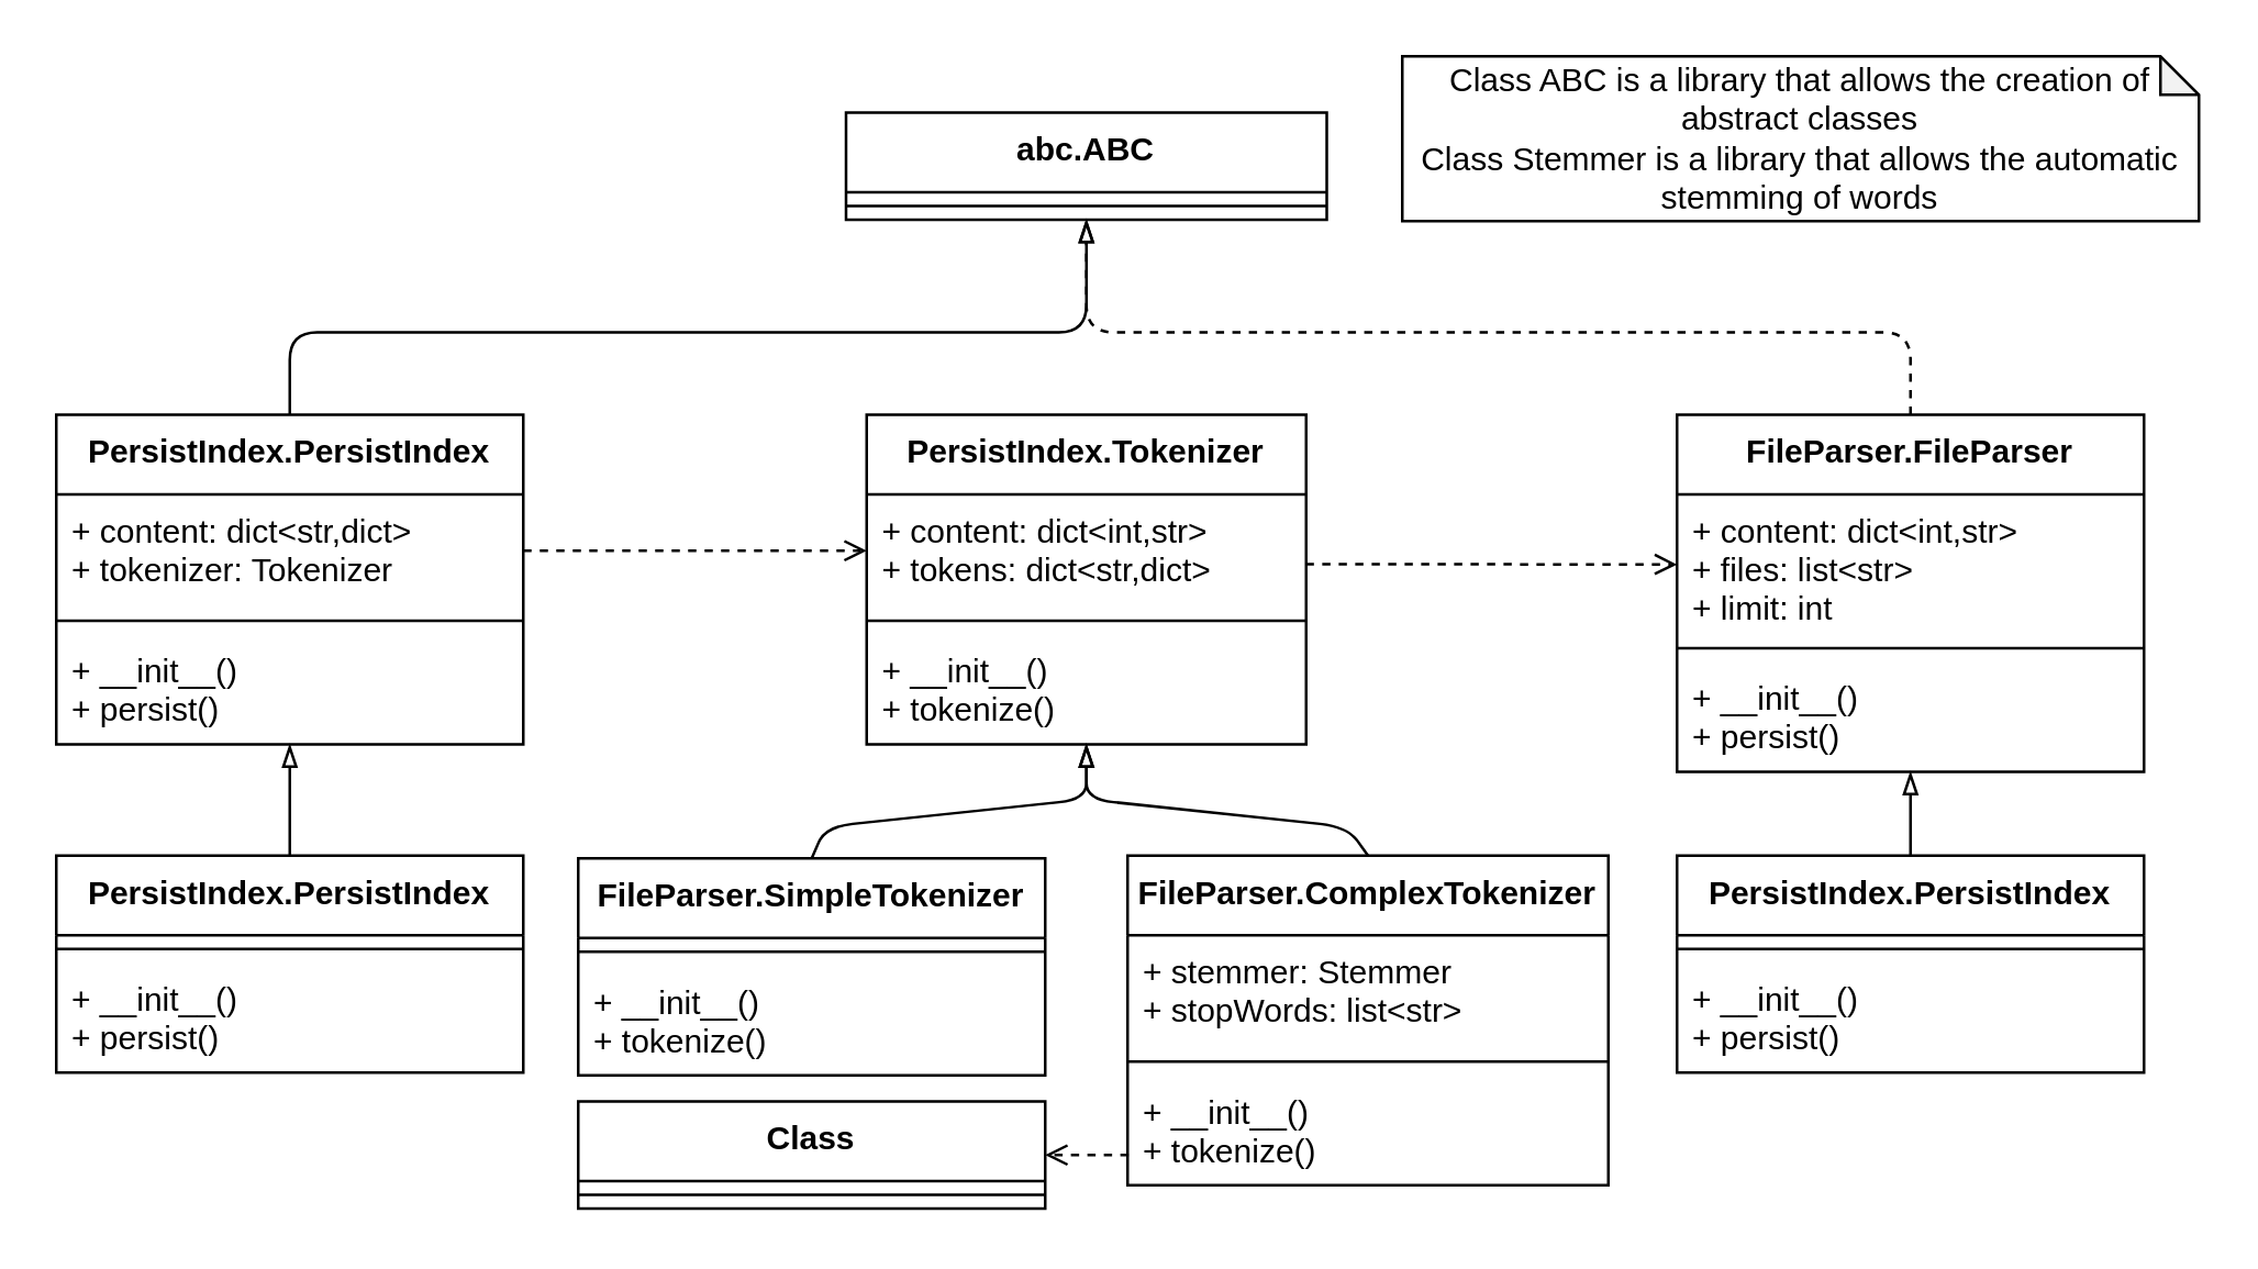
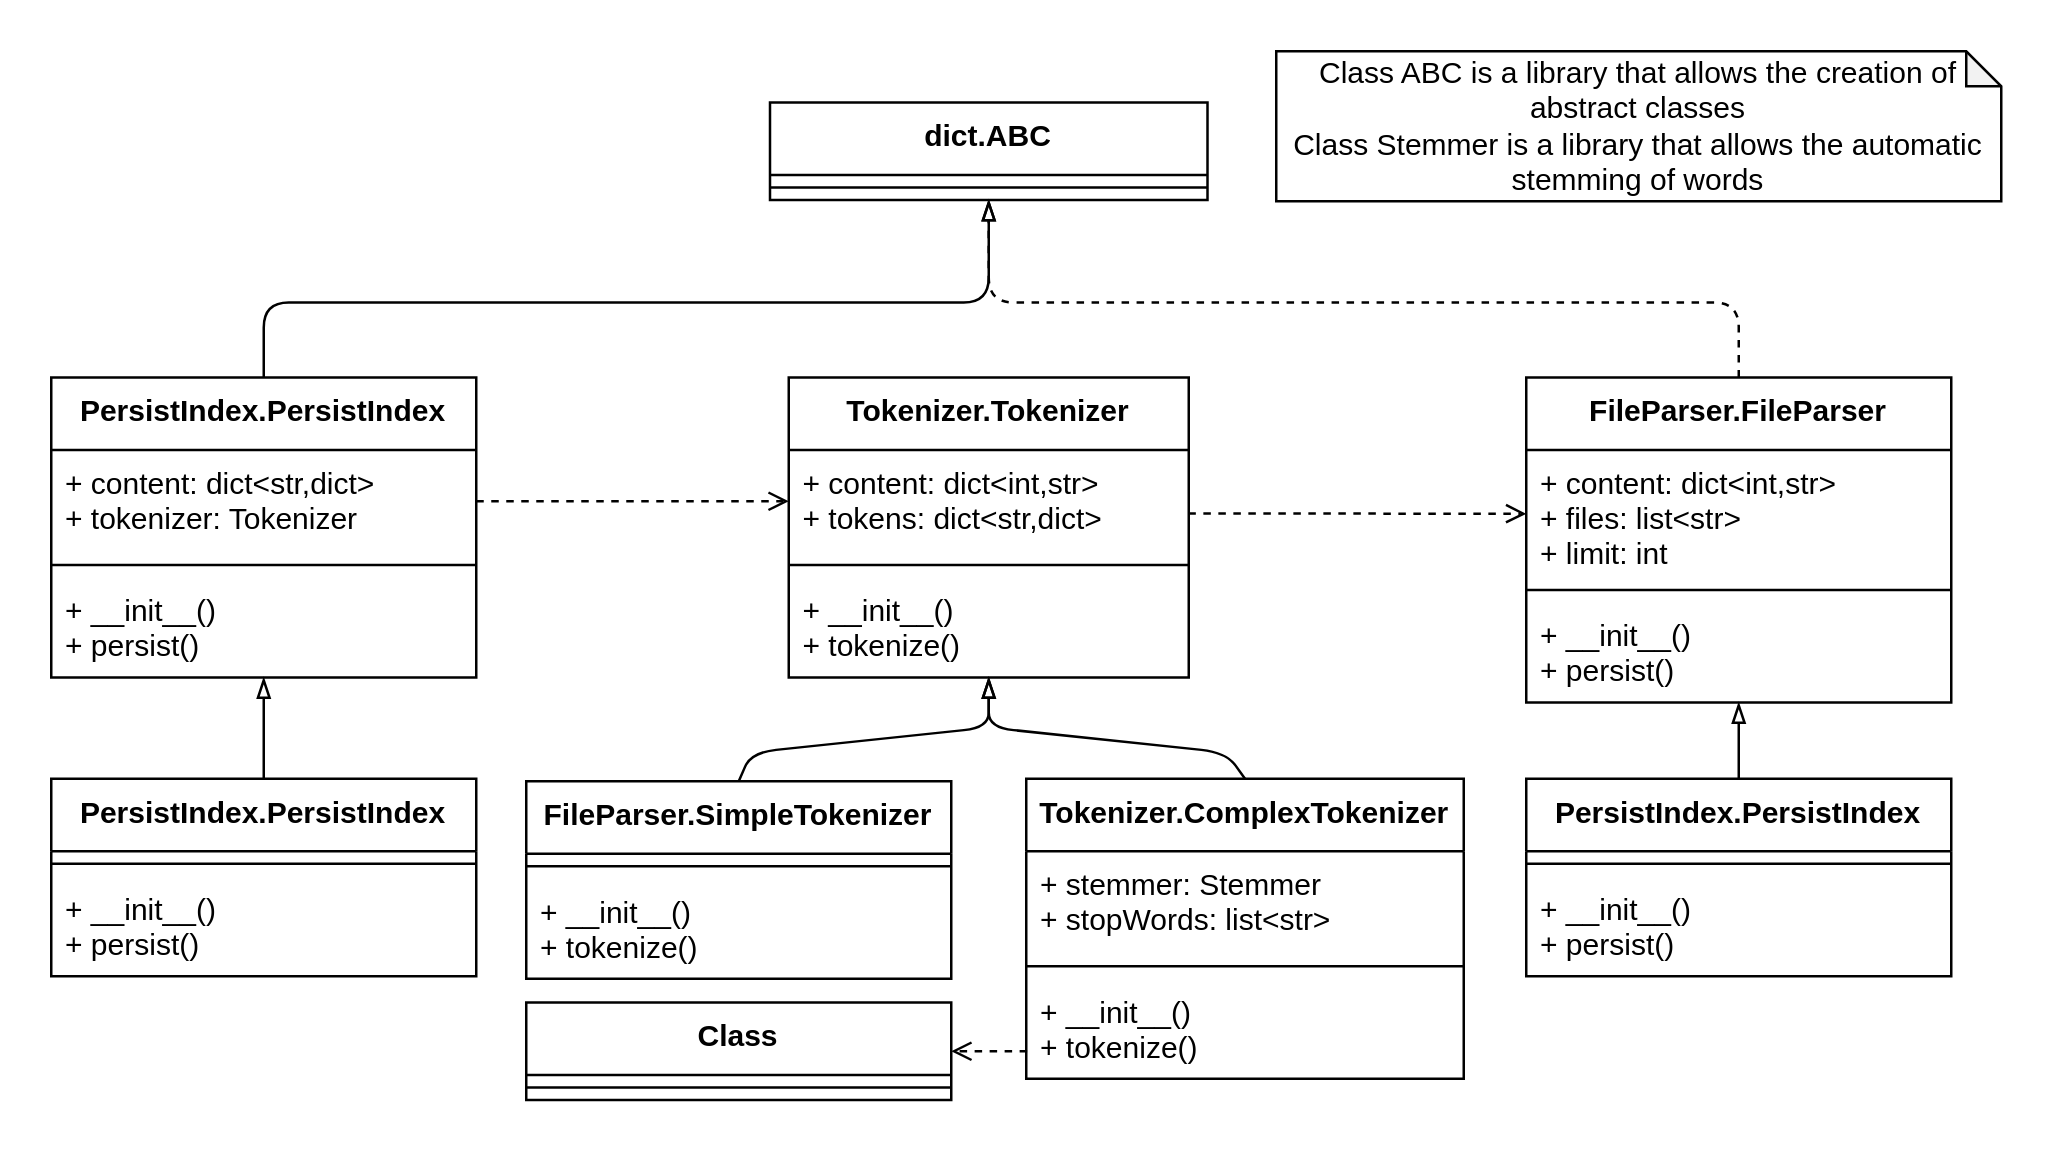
  <mxCell id="0" />
  <mxCell id="1" parent="0" />
- <mxCell id="2" value="PersistIndex.Tokenizer" style="swimlane;fontStyle=1;align=center;verticalAlign=top;childLayout=stackLayout;horizontal=1;startSize=29;horizontalStack=0;resizeParent=1;resizeParentMax=0;resizeLast=0;collapsible=1;marginBottom=0;" vertex="1" parent="1"><mxGeometry x="315" y="150.5" width="160" height="120" as="geometry" /></mxCell>
+ <mxCell id="2" value="Tokenizer.Tokenizer" style="swimlane;fontStyle=1;align=center;verticalAlign=top;childLayout=stackLayout;horizontal=1;startSize=29;horizontalStack=0;resizeParent=1;resizeParentMax=0;resizeLast=0;collapsible=1;marginBottom=0;" vertex="1" parent="1"><mxGeometry x="315" y="150.5" width="160" height="120" as="geometry" /></mxCell>
  <mxCell id="3" value="+ content: dict&lt;int,str&gt;&#10;+ tokens: dict&lt;str,dict&gt;&#10;" style="text;strokeColor=none;fillColor=none;align=left;verticalAlign=top;spacingLeft=4;spacingRight=4;overflow=hidden;rotatable=0;points=[[0,0.5],[1,0.5]];portConstraint=eastwest;" vertex="1" parent="2"><mxGeometry y="29" width="160" height="41" as="geometry" /></mxCell>
  <mxCell id="4" value="" style="line;strokeWidth=1;fillColor=none;align=left;verticalAlign=middle;spacingTop=-1;spacingLeft=3;spacingRight=3;rotatable=0;labelPosition=right;points=[];portConstraint=eastwest;" vertex="1" parent="2"><mxGeometry y="70" width="160" height="10" as="geometry" /></mxCell>
  <mxCell id="5" value="+ __init__()&#10;+ tokenize()&#10;" style="text;strokeColor=none;fillColor=none;align=left;verticalAlign=top;spacingLeft=4;spacingRight=4;overflow=hidden;rotatable=0;points=[[0,0.5],[1,0.5]];portConstraint=eastwest;" vertex="1" parent="2"><mxGeometry y="80" width="160" height="40" as="geometry" /></mxCell>
- <mxCell id="6" value="FileParser.ComplexTokenizer" style="swimlane;fontStyle=1;align=center;verticalAlign=top;childLayout=stackLayout;horizontal=1;startSize=29;horizontalStack=0;resizeParent=1;resizeParentMax=0;resizeLast=0;collapsible=1;marginBottom=0;" vertex="1" parent="1"><mxGeometry x="410" y="311" width="175" height="120" as="geometry" /></mxCell>
+ <mxCell id="6" value="Tokenizer.ComplexTokenizer" style="swimlane;fontStyle=1;align=center;verticalAlign=top;childLayout=stackLayout;horizontal=1;startSize=29;horizontalStack=0;resizeParent=1;resizeParentMax=0;resizeLast=0;collapsible=1;marginBottom=0;" vertex="1" parent="1"><mxGeometry x="410" y="311" width="175" height="120" as="geometry" /></mxCell>
  <mxCell id="7" value="+ stemmer: Stemmer&#10;+ stopWords: list&lt;str&gt;&#10;" style="text;strokeColor=none;fillColor=none;align=left;verticalAlign=top;spacingLeft=4;spacingRight=4;overflow=hidden;rotatable=0;points=[[0,0.5],[1,0.5]];portConstraint=eastwest;" vertex="1" parent="6"><mxGeometry y="29" width="175" height="41" as="geometry" /></mxCell>
  <mxCell id="8" value="" style="line;strokeWidth=1;fillColor=none;align=left;verticalAlign=middle;spacingTop=-1;spacingLeft=3;spacingRight=3;rotatable=0;labelPosition=right;points=[];portConstraint=eastwest;" vertex="1" parent="6"><mxGeometry y="70" width="175" height="10" as="geometry" /></mxCell>
  <mxCell id="9" value="+ __init__()&#10;+ tokenize()&#10;" style="text;strokeColor=none;fillColor=none;align=left;verticalAlign=top;spacingLeft=4;spacingRight=4;overflow=hidden;rotatable=0;points=[[0,0.5],[1,0.5]];portConstraint=eastwest;" vertex="1" parent="6"><mxGeometry y="80" width="175" height="40" as="geometry" /></mxCell>
  <mxCell id="10" value="Class" style="swimlane;fontStyle=1;align=center;verticalAlign=top;childLayout=stackLayout;horizontal=1;startSize=29;horizontalStack=0;resizeParent=1;resizeParentMax=0;resizeLast=0;collapsible=1;marginBottom=0;" vertex="1" parent="1"><mxGeometry x="210" y="400.5" width="170" height="39" as="geometry" /></mxCell>
  <mxCell id="11" value="" style="line;strokeWidth=1;fillColor=none;align=left;verticalAlign=middle;spacingTop=-1;spacingLeft=3;spacingRight=3;rotatable=0;labelPosition=right;points=[];portConstraint=eastwest;" vertex="1" parent="10"><mxGeometry y="29" width="170" height="10" as="geometry" /></mxCell>
  <mxCell id="12" value="FileParser.SimpleTokenizer" style="swimlane;fontStyle=1;align=center;verticalAlign=top;childLayout=stackLayout;horizontal=1;startSize=29;horizontalStack=0;resizeParent=1;resizeParentMax=0;resizeLast=0;collapsible=1;marginBottom=0;" vertex="1" parent="1"><mxGeometry x="210" y="312" width="170" height="79" as="geometry" /></mxCell>
  <mxCell id="13" value="" style="line;strokeWidth=1;fillColor=none;align=left;verticalAlign=middle;spacingTop=-1;spacingLeft=3;spacingRight=3;rotatable=0;labelPosition=right;points=[];portConstraint=eastwest;" vertex="1" parent="12"><mxGeometry y="29" width="170" height="10" as="geometry" /></mxCell>
  <mxCell id="14" value="+ __init__()&#10;+ tokenize()&#10;" style="text;strokeColor=none;fillColor=none;align=left;verticalAlign=top;spacingLeft=4;spacingRight=4;overflow=hidden;rotatable=0;points=[[0,0.5],[1,0.5]];portConstraint=eastwest;" vertex="1" parent="12"><mxGeometry y="39" width="170" height="40" as="geometry" /></mxCell>
  <mxCell id="15" value="" style="endArrow=blockThin;html=1;exitX=0.5;exitY=0;exitDx=0;exitDy=0;endFill=0;" edge="1" parent="1" source="12" target="5"><mxGeometry width="50" height="50" relative="1" as="geometry"><mxPoint x="400" y="350.5" as="sourcePoint" /><mxPoint x="140" y="390.5" as="targetPoint" /><Array as="points"><mxPoint x="300" y="300.5" /><mxPoint x="395" y="290.5" /></Array></mxGeometry></mxCell>
  <mxCell id="16" value="" style="endArrow=blockThin;html=1;exitX=0.5;exitY=0;exitDx=0;exitDy=0;endFill=0;" edge="1" parent="1" source="6" target="5"><mxGeometry width="50" height="50" relative="1" as="geometry"><mxPoint x="285" y="355.5" as="sourcePoint" /><mxPoint x="400" y="270.5" as="targetPoint" /><Array as="points"><mxPoint x="490" y="300.5" /><mxPoint x="395" y="290.5" /></Array></mxGeometry></mxCell>
  <mxCell id="17" value="" style="endArrow=open;html=1;exitX=0.002;exitY=0.725;exitDx=0;exitDy=0;endFill=0;dashed=1;exitPerimeter=0;" edge="1" parent="1" source="9" target="10"><mxGeometry width="50" height="50" relative="1" as="geometry"><mxPoint x="527.5" y="322.5" as="sourcePoint" /><mxPoint x="405" y="280.5" as="targetPoint" /><Array as="points" /></mxGeometry></mxCell>
- <mxCell id="18" value="abc.ABC" style="swimlane;fontStyle=1;align=center;verticalAlign=top;childLayout=stackLayout;horizontal=1;startSize=29;horizontalStack=0;resizeParent=1;resizeParentMax=0;resizeLast=0;collapsible=1;marginBottom=0;" vertex="1" parent="1"><mxGeometry x="307.5" y="40.5" width="175" height="39" as="geometry" /></mxCell>
+ <mxCell id="18" value="dict.ABC" style="swimlane;fontStyle=1;align=center;verticalAlign=top;childLayout=stackLayout;horizontal=1;startSize=29;horizontalStack=0;resizeParent=1;resizeParentMax=0;resizeLast=0;collapsible=1;marginBottom=0;" vertex="1" parent="1"><mxGeometry x="307.5" y="40.5" width="175" height="39" as="geometry" /></mxCell>
  <mxCell id="19" value="" style="line;strokeWidth=1;fillColor=none;align=left;verticalAlign=middle;spacingTop=-1;spacingLeft=3;spacingRight=3;rotatable=0;labelPosition=right;points=[];portConstraint=eastwest;" vertex="1" parent="18"><mxGeometry y="29" width="175" height="10" as="geometry" /></mxCell>
  <mxCell id="20" value="PersistIndex.PersistIndex" style="swimlane;fontStyle=1;align=center;verticalAlign=top;childLayout=stackLayout;horizontal=1;startSize=29;horizontalStack=0;resizeParent=1;resizeParentMax=0;resizeLast=0;collapsible=1;marginBottom=0;" vertex="1" parent="1"><mxGeometry x="20" y="150.5" width="170" height="120" as="geometry" /></mxCell>
  <mxCell id="21" value="+ content: dict&lt;str,dict&gt;&#10;+ tokenizer: Tokenizer&#10;" style="text;strokeColor=none;fillColor=none;align=left;verticalAlign=top;spacingLeft=4;spacingRight=4;overflow=hidden;rotatable=0;points=[[0,0.5],[1,0.5]];portConstraint=eastwest;" vertex="1" parent="20"><mxGeometry y="29" width="170" height="41" as="geometry" /></mxCell>
  <mxCell id="22" value="" style="line;strokeWidth=1;fillColor=none;align=left;verticalAlign=middle;spacingTop=-1;spacingLeft=3;spacingRight=3;rotatable=0;labelPosition=right;points=[];portConstraint=eastwest;" vertex="1" parent="20"><mxGeometry y="70" width="170" height="10" as="geometry" /></mxCell>
  <mxCell id="23" value="+ __init__()&#10;+ persist()&#10;" style="text;strokeColor=none;fillColor=none;align=left;verticalAlign=top;spacingLeft=4;spacingRight=4;overflow=hidden;rotatable=0;points=[[0,0.5],[1,0.5]];portConstraint=eastwest;" vertex="1" parent="20"><mxGeometry y="80" width="170" height="40" as="geometry" /></mxCell>
  <mxCell id="24" value="PersistIndex.PersistIndex" style="swimlane;fontStyle=1;align=center;verticalAlign=top;childLayout=stackLayout;horizontal=1;startSize=29;horizontalStack=0;resizeParent=1;resizeParentMax=0;resizeLast=0;collapsible=1;marginBottom=0;" vertex="1" parent="1"><mxGeometry x="20" y="311" width="170" height="79" as="geometry" /></mxCell>
  <mxCell id="25" value="" style="line;strokeWidth=1;fillColor=none;align=left;verticalAlign=middle;spacingTop=-1;spacingLeft=3;spacingRight=3;rotatable=0;labelPosition=right;points=[];portConstraint=eastwest;" vertex="1" parent="24"><mxGeometry y="29" width="170" height="10" as="geometry" /></mxCell>
  <mxCell id="26" value="+ __init__()&#10;+ persist()&#10;" style="text;strokeColor=none;fillColor=none;align=left;verticalAlign=top;spacingLeft=4;spacingRight=4;overflow=hidden;rotatable=0;points=[[0,0.5],[1,0.5]];portConstraint=eastwest;" vertex="1" parent="24"><mxGeometry y="39" width="170" height="40" as="geometry" /></mxCell>
  <mxCell id="27" value="" style="endArrow=blockThin;html=1;exitX=0.5;exitY=0;exitDx=0;exitDy=0;endFill=0;" edge="1" parent="1" source="24" target="20"><mxGeometry width="50" height="50" relative="1" as="geometry"><mxPoint x="405" y="160.5" as="sourcePoint" /><mxPoint x="405" y="89.5" as="targetPoint" /><Array as="points" /></mxGeometry></mxCell>
  <mxCell id="28" value="" style="endArrow=blockThin;html=1;exitX=0.5;exitY=0;exitDx=0;exitDy=0;endFill=0;" edge="1" parent="1" source="20" target="18"><mxGeometry width="50" height="50" relative="1" as="geometry"><mxPoint x="405" y="160.5" as="sourcePoint" /><mxPoint x="405" y="89.5" as="targetPoint" /><Array as="points"><mxPoint x="105" y="120.5" /><mxPoint x="395" y="120.5" /></Array></mxGeometry></mxCell>
  <mxCell id="29" value="" style="endArrow=open;html=1;exitX=1;exitY=0.5;exitDx=0;exitDy=0;endFill=0;entryX=0;entryY=0.5;entryDx=0;entryDy=0;startArrow=none;startFill=0;dashed=1;" edge="1" parent="1" source="21" target="3"><mxGeometry width="50" height="50" relative="1" as="geometry"><mxPoint x="595" y="370.5" as="sourcePoint" /><mxPoint x="617.588" y="279.5" as="targetPoint" /><Array as="points" /></mxGeometry></mxCell>
  <mxCell id="30" value="FileParser.FileParser" style="swimlane;fontStyle=1;align=center;verticalAlign=top;childLayout=stackLayout;horizontal=1;startSize=29;horizontalStack=0;resizeParent=1;resizeParentMax=0;resizeLast=0;collapsible=1;marginBottom=0;" vertex="1" parent="1"><mxGeometry x="610" y="150.5" width="170" height="130" as="geometry" /></mxCell>
  <mxCell id="31" value="+ content: dict&lt;int,str&gt;&#10;+ files: list&lt;str&gt;&#10;+ limit: int&#10;&#10;" style="text;strokeColor=none;fillColor=none;align=left;verticalAlign=top;spacingLeft=4;spacingRight=4;overflow=hidden;rotatable=0;points=[[0,0.5],[1,0.5]];portConstraint=eastwest;" vertex="1" parent="30"><mxGeometry y="29" width="170" height="51" as="geometry" /></mxCell>
  <mxCell id="32" value="" style="line;strokeWidth=1;fillColor=none;align=left;verticalAlign=middle;spacingTop=-1;spacingLeft=3;spacingRight=3;rotatable=0;labelPosition=right;points=[];portConstraint=eastwest;" vertex="1" parent="30"><mxGeometry y="80" width="170" height="10" as="geometry" /></mxCell>
  <mxCell id="33" value="+ __init__()&#10;+ persist()&#10;" style="text;strokeColor=none;fillColor=none;align=left;verticalAlign=top;spacingLeft=4;spacingRight=4;overflow=hidden;rotatable=0;points=[[0,0.5],[1,0.5]];portConstraint=eastwest;" vertex="1" parent="30"><mxGeometry y="90" width="170" height="40" as="geometry" /></mxCell>
  <mxCell id="34" value="PersistIndex.PersistIndex" style="swimlane;fontStyle=1;align=center;verticalAlign=top;childLayout=stackLayout;horizontal=1;startSize=29;horizontalStack=0;resizeParent=1;resizeParentMax=0;resizeLast=0;collapsible=1;marginBottom=0;" vertex="1" parent="1"><mxGeometry x="610" y="311" width="170" height="79" as="geometry" /></mxCell>
  <mxCell id="35" value="" style="line;strokeWidth=1;fillColor=none;align=left;verticalAlign=middle;spacingTop=-1;spacingLeft=3;spacingRight=3;rotatable=0;labelPosition=right;points=[];portConstraint=eastwest;" vertex="1" parent="34"><mxGeometry y="29" width="170" height="10" as="geometry" /></mxCell>
  <mxCell id="36" value="+ __init__()&#10;+ persist()&#10;" style="text;strokeColor=none;fillColor=none;align=left;verticalAlign=top;spacingLeft=4;spacingRight=4;overflow=hidden;rotatable=0;points=[[0,0.5],[1,0.5]];portConstraint=eastwest;" vertex="1" parent="34"><mxGeometry y="39" width="170" height="40" as="geometry" /></mxCell>
  <mxCell id="37" value="" style="endArrow=blockThin;html=1;exitX=0.5;exitY=0;exitDx=0;exitDy=0;endFill=0;" edge="1" parent="1" source="34" target="30"><mxGeometry width="50" height="50" relative="1" as="geometry"><mxPoint x="995" y="167.5" as="sourcePoint" /><mxPoint x="995" y="96.5" as="targetPoint" /><Array as="points" /></mxGeometry></mxCell>
  <mxCell id="38" value="" style="endArrow=blockThin;html=1;exitX=0.5;exitY=0;exitDx=0;exitDy=0;endFill=0;dashed=1;" edge="1" parent="1" source="30" target="18"><mxGeometry width="50" height="50" relative="1" as="geometry"><mxPoint x="405" y="160.5" as="sourcePoint" /><mxPoint x="405" y="89.5" as="targetPoint" /><Array as="points"><mxPoint x="695" y="120.5" /><mxPoint x="395" y="120.5" /></Array></mxGeometry></mxCell>
  <mxCell id="39" value="" style="endArrow=open;html=1;exitX=0.999;exitY=0.619;exitDx=0;exitDy=0;endFill=0;entryX=0;entryY=0.5;entryDx=0;entryDy=0;startArrow=none;startFill=0;dashed=1;exitPerimeter=0;" edge="1" parent="1" source="3" target="31"><mxGeometry width="50" height="50" relative="1" as="geometry"><mxPoint x="480" y="210" as="sourcePoint" /><mxPoint x="605" y="210" as="targetPoint" /><Array as="points" /></mxGeometry></mxCell>
  <mxCell id="40" value="&lt;div&gt;Class ABC is a library that allows the creation of abstract classes&lt;br&gt;&lt;/div&gt;&lt;div&gt;Class Stemmer is a library that allows the automatic stemming of words&lt;br&gt;&lt;/div&gt;" style="shape=note;whiteSpace=wrap;html=1;backgroundOutline=1;darkOpacity=0.05;size=14;" vertex="1" parent="1"><mxGeometry x="510" y="20" width="290" height="60" as="geometry" /></mxCell>
